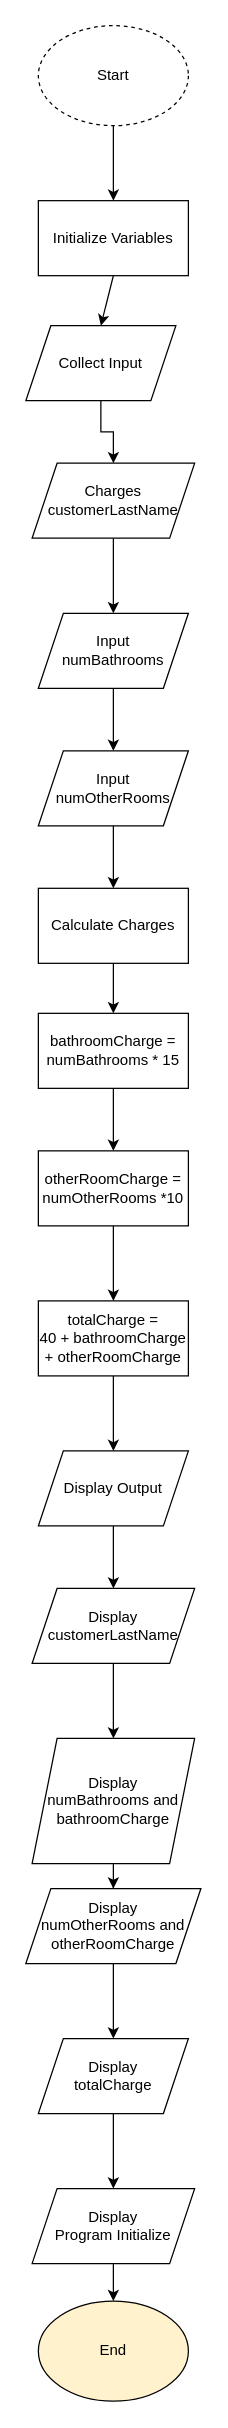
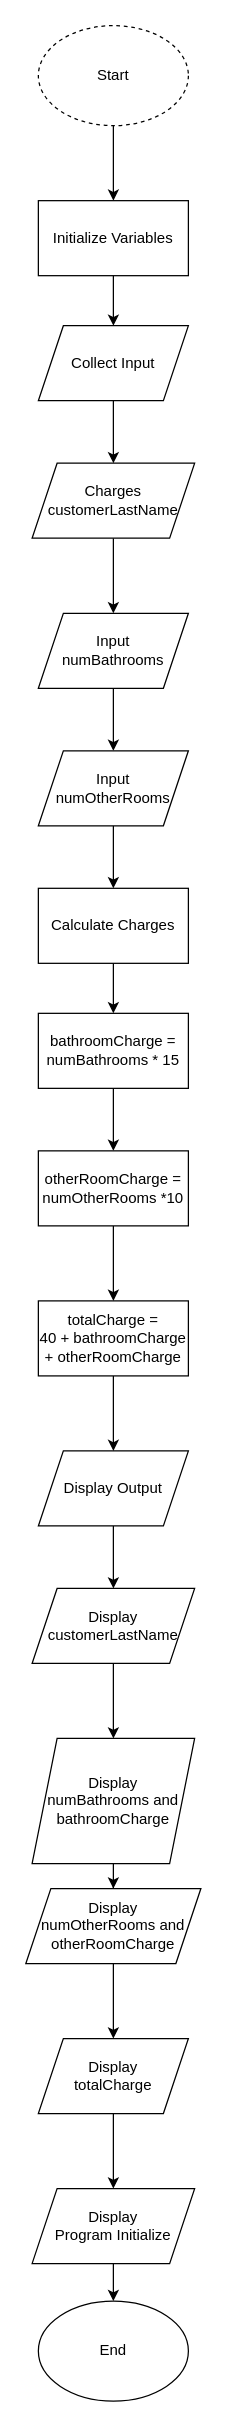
  <mxCell id="0" />
  <mxCell id="1" parent="0" />
  <mxCell id="2" value="" style="edgeStyle=orthogonalEdgeStyle;rounded=0;orthogonalLoop=1;jettySize=auto;html=1;" edge="1" parent="1" source="3" target="4"><mxGeometry relative="1" as="geometry" /></mxCell>
  <mxCell id="3" value="Start" style="ellipse;whiteSpace=wrap;html=1;dashed=1;" vertex="1" parent="1"><mxGeometry x="30" y="20" width="120" height="80" as="geometry" /></mxCell>
  <mxCell id="4" value="Initialize Variables" style="whiteSpace=wrap;html=1;" vertex="1" parent="1"><mxGeometry x="30" y="160" width="120" height="60" as="geometry" /></mxCell>
  <mxCell id="5" value="" style="edgeStyle=orthogonalEdgeStyle;rounded=0;orthogonalLoop=1;jettySize=auto;html=1;" edge="1" parent="1" source="6" target="9"><mxGeometry relative="1" as="geometry" /></mxCell>
- <mxCell id="6" value="Collect Input" style="shape=parallelogram;perimeter=parallelogramPerimeter;whiteSpace=wrap;html=1;fixedSize=1;" vertex="1" parent="1"><mxGeometry x="20" y="260" width="120" height="60" as="geometry" /></mxCell>
+ <mxCell id="6" value="Collect Input" style="shape=parallelogram;perimeter=parallelogramPerimeter;whiteSpace=wrap;html=1;fixedSize=1;" vertex="1" parent="1"><mxGeometry x="30" y="260" width="120" height="60" as="geometry" /></mxCell>
  <mxCell id="7" value="" style="endArrow=classic;html=1;rounded=0;exitX=0.5;exitY=1;exitDx=0;exitDy=0;entryX=0.5;entryY=0;entryDx=0;entryDy=0;" edge="1" parent="1" source="4" target="6"><mxGeometry width="50" height="50" relative="1" as="geometry"><mxPoint x="20" y="220" as="sourcePoint" /><mxPoint x="70" y="170" as="targetPoint" /></mxGeometry></mxCell>
  <mxCell id="8" value="" style="edgeStyle=orthogonalEdgeStyle;rounded=0;orthogonalLoop=1;jettySize=auto;html=1;" edge="1" parent="1" source="9" target="11"><mxGeometry relative="1" as="geometry" /></mxCell>
  <mxCell id="9" value="Charges&lt;div&gt;customerLastName&lt;/div&gt;" style="shape=parallelogram;perimeter=parallelogramPerimeter;whiteSpace=wrap;html=1;fixedSize=1;" vertex="1" parent="1"><mxGeometry x="25" y="370" width="130" height="60" as="geometry" /></mxCell>
  <mxCell id="10" value="" style="edgeStyle=orthogonalEdgeStyle;rounded=0;orthogonalLoop=1;jettySize=auto;html=1;" edge="1" parent="1" source="11" target="13"><mxGeometry relative="1" as="geometry" /></mxCell>
  <mxCell id="11" value="Input&lt;div&gt;numBathrooms&lt;/div&gt;" style="shape=parallelogram;perimeter=parallelogramPerimeter;whiteSpace=wrap;html=1;fixedSize=1;" vertex="1" parent="1"><mxGeometry x="30" y="490" width="120" height="60" as="geometry" /></mxCell>
  <mxCell id="12" value="" style="edgeStyle=orthogonalEdgeStyle;rounded=0;orthogonalLoop=1;jettySize=auto;html=1;" edge="1" parent="1" source="13" target="15"><mxGeometry relative="1" as="geometry" /></mxCell>
  <mxCell id="13" value="Input&lt;div&gt;numOtherRooms&lt;/div&gt;" style="shape=parallelogram;perimeter=parallelogramPerimeter;whiteSpace=wrap;html=1;fixedSize=1;" vertex="1" parent="1"><mxGeometry x="30" y="600" width="120" height="60" as="geometry" /></mxCell>
  <mxCell id="14" value="" style="edgeStyle=orthogonalEdgeStyle;rounded=0;orthogonalLoop=1;jettySize=auto;html=1;" edge="1" parent="1" source="15" target="17"><mxGeometry relative="1" as="geometry" /></mxCell>
  <mxCell id="15" value="Calculate Charges" style="whiteSpace=wrap;html=1;" vertex="1" parent="1"><mxGeometry x="30" y="710" width="120" height="60" as="geometry" /></mxCell>
  <mxCell id="16" value="" style="edgeStyle=orthogonalEdgeStyle;rounded=0;orthogonalLoop=1;jettySize=auto;html=1;" edge="1" parent="1" source="17" target="19"><mxGeometry relative="1" as="geometry" /></mxCell>
  <mxCell id="17" value="bathroomCharge =&lt;div&gt;numBathrooms * 15&lt;/div&gt;" style="whiteSpace=wrap;html=1;" vertex="1" parent="1"><mxGeometry x="30" y="810" width="120" height="60" as="geometry" /></mxCell>
  <mxCell id="18" value="" style="edgeStyle=orthogonalEdgeStyle;rounded=0;orthogonalLoop=1;jettySize=auto;html=1;" edge="1" parent="1" source="19" target="21"><mxGeometry relative="1" as="geometry" /></mxCell>
  <mxCell id="19" value="otherRoomCharge =&lt;div&gt;numOtherRooms *10&lt;/div&gt;" style="whiteSpace=wrap;html=1;" vertex="1" parent="1"><mxGeometry x="30" y="920" width="120" height="60" as="geometry" /></mxCell>
  <mxCell id="20" value="" style="edgeStyle=orthogonalEdgeStyle;rounded=0;orthogonalLoop=1;jettySize=auto;html=1;" edge="1" parent="1" source="21" target="23"><mxGeometry relative="1" as="geometry" /></mxCell>
  <mxCell id="21" value="totalCharge =&lt;div&gt;40 + bathroomCharge + otherRoomCharge&lt;/div&gt;" style="whiteSpace=wrap;html=1;" vertex="1" parent="1"><mxGeometry x="30" y="1040" width="120" height="60" as="geometry" /></mxCell>
  <mxCell id="22" value="" style="edgeStyle=orthogonalEdgeStyle;rounded=0;orthogonalLoop=1;jettySize=auto;html=1;" edge="1" parent="1" source="23" target="25"><mxGeometry relative="1" as="geometry" /></mxCell>
  <mxCell id="23" value="Display Output" style="shape=parallelogram;perimeter=parallelogramPerimeter;whiteSpace=wrap;html=1;fixedSize=1;" vertex="1" parent="1"><mxGeometry x="30" y="1160" width="120" height="60" as="geometry" /></mxCell>
  <mxCell id="24" value="" style="edgeStyle=orthogonalEdgeStyle;rounded=0;orthogonalLoop=1;jettySize=auto;html=1;" edge="1" parent="1" source="25" target="27"><mxGeometry relative="1" as="geometry" /></mxCell>
  <mxCell id="25" value="Display&lt;div&gt;customerLastName&lt;/div&gt;" style="shape=parallelogram;perimeter=parallelogramPerimeter;whiteSpace=wrap;html=1;fixedSize=1;" vertex="1" parent="1"><mxGeometry x="25" y="1270" width="130" height="60" as="geometry" /></mxCell>
  <mxCell id="26" value="" style="edgeStyle=orthogonalEdgeStyle;rounded=0;orthogonalLoop=1;jettySize=auto;html=1;" edge="1" parent="1" source="27" target="29"><mxGeometry relative="1" as="geometry" /></mxCell>
  <mxCell id="27" value="Display&lt;div&gt;numBathrooms and&lt;/div&gt;&lt;div&gt;bathroomCharge&lt;/div&gt;" style="shape=parallelogram;perimeter=parallelogramPerimeter;whiteSpace=wrap;html=1;fixedSize=1;" vertex="1" parent="1"><mxGeometry x="25" y="1390" width="130" height="100" as="geometry" /></mxCell>
  <mxCell id="28" value="" style="edgeStyle=orthogonalEdgeStyle;rounded=0;orthogonalLoop=1;jettySize=auto;html=1;" edge="1" parent="1" source="29" target="31"><mxGeometry relative="1" as="geometry" /></mxCell>
  <mxCell id="29" value="Display&lt;div&gt;numOtherRooms and otherRoomCharge&lt;/div&gt;" style="shape=parallelogram;perimeter=parallelogramPerimeter;whiteSpace=wrap;html=1;fixedSize=1;" vertex="1" parent="1"><mxGeometry x="20" y="1510" width="140" height="60" as="geometry" /></mxCell>
  <mxCell id="30" value="" style="edgeStyle=orthogonalEdgeStyle;rounded=0;orthogonalLoop=1;jettySize=auto;html=1;" edge="1" parent="1" source="31" target="32"><mxGeometry relative="1" as="geometry" /></mxCell>
  <mxCell id="31" value="Display&lt;div&gt;totalCharge&lt;/div&gt;" style="shape=parallelogram;perimeter=parallelogramPerimeter;whiteSpace=wrap;html=1;fixedSize=1;" vertex="1" parent="1"><mxGeometry x="30" y="1630" width="120" height="60" as="geometry" /></mxCell>
  <mxCell id="32" value="Display&lt;div&gt;Program Initialize&lt;/div&gt;" style="shape=parallelogram;perimeter=parallelogramPerimeter;whiteSpace=wrap;html=1;fixedSize=1;" vertex="1" parent="1"><mxGeometry x="25" y="1750" width="130" height="60" as="geometry" /></mxCell>
- <mxCell id="33" value="End" style="ellipse;whiteSpace=wrap;html=1;fillColor=#fff2cc;" vertex="1" parent="1"><mxGeometry x="30" y="1840" width="120" height="80" as="geometry" /></mxCell>
+ <mxCell id="33" value="End" style="ellipse;whiteSpace=wrap;html=1;" vertex="1" parent="1"><mxGeometry x="30" y="1840" width="120" height="80" as="geometry" /></mxCell>
  <mxCell id="34" value="" style="endArrow=classic;html=1;rounded=0;exitX=0.5;exitY=1;exitDx=0;exitDy=0;entryX=0.5;entryY=0;entryDx=0;entryDy=0;" edge="1" parent="1" source="32" target="33"><mxGeometry width="50" height="50" relative="1" as="geometry"><mxPoint x="20" y="1740" as="sourcePoint" /><mxPoint x="70" y="1690" as="targetPoint" /></mxGeometry></mxCell>
